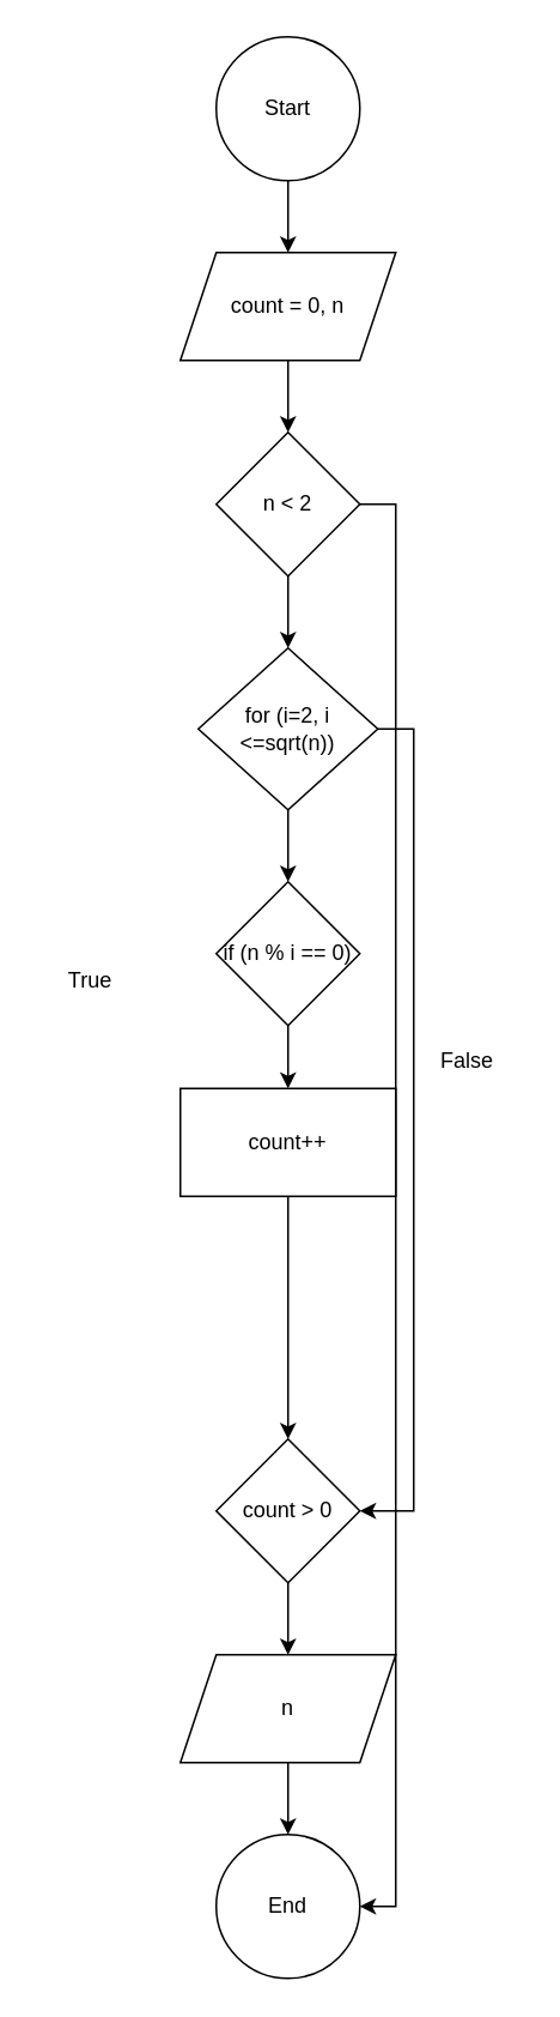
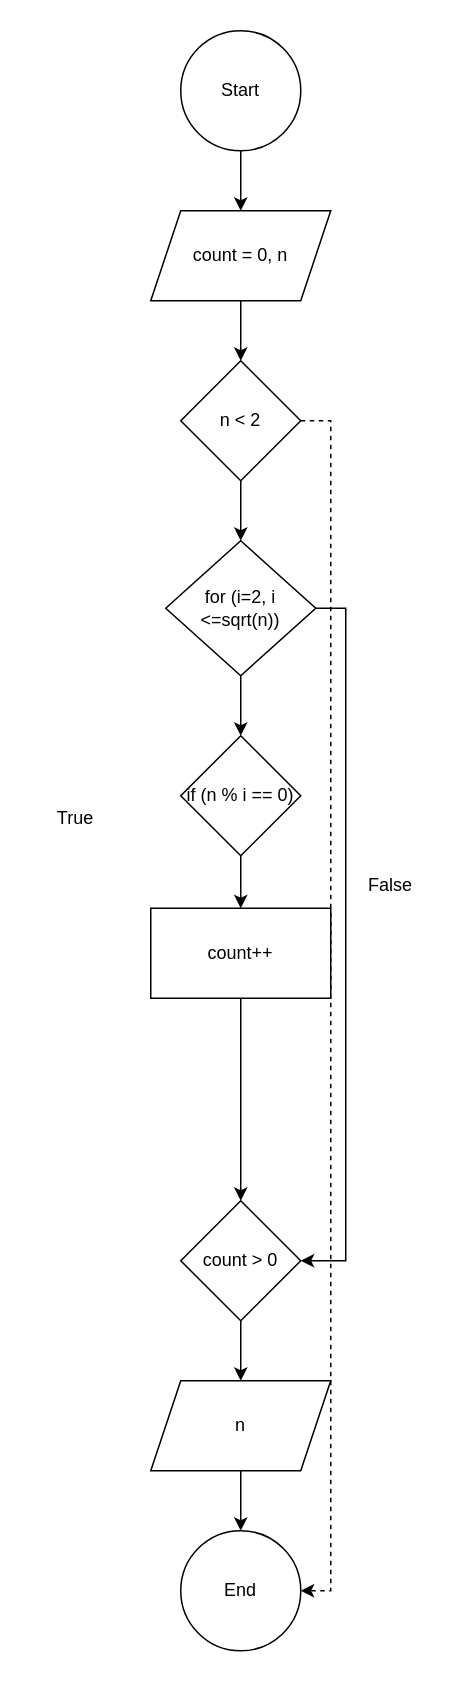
  <mxCell id="0" />
  <mxCell id="1" parent="0" />
  <mxCell id="2" style="edgeStyle=orthogonalEdgeStyle;rounded=0;orthogonalLoop=1;jettySize=auto;html=1;exitX=0.5;exitY=1;exitDx=0;exitDy=0;" edge="1" parent="1" source="3" target="6"><mxGeometry relative="1" as="geometry" /></mxCell>
  <mxCell id="3" value="Start" style="ellipse;whiteSpace=wrap;html=1;aspect=fixed;" parent="1" vertex="1"><mxGeometry x="120" width="80" height="80" as="geometry" y="20" /></mxCell>
  <mxCell id="4" value="End" style="ellipse;whiteSpace=wrap;html=1;aspect=fixed;" parent="1" vertex="1"><mxGeometry x="120" y="1020" width="80" height="80" as="geometry" /></mxCell>
  <mxCell id="5" style="edgeStyle=orthogonalEdgeStyle;rounded=0;orthogonalLoop=1;jettySize=auto;html=1;exitX=0.5;exitY=1;exitDx=0;exitDy=0;entryX=0.5;entryY=0;entryDx=0;entryDy=0;" edge="1" parent="1" source="18" target="9"><mxGeometry relative="1" as="geometry" /></mxCell>
  <mxCell id="6" value="count = 0, n" style="shape=parallelogram;perimeter=parallelogramPerimeter;whiteSpace=wrap;html=1;fixedSize=1;" parent="1" vertex="1"><mxGeometry x="100" y="140" width="120" height="60" as="geometry" /></mxCell>
  <mxCell id="7" style="edgeStyle=orthogonalEdgeStyle;rounded=0;orthogonalLoop=1;jettySize=auto;html=1;exitX=0.5;exitY=1;exitDx=0;exitDy=0;" edge="1" parent="1" source="9" target="11"><mxGeometry relative="1" as="geometry" /></mxCell>
  <mxCell id="8" style="edgeStyle=orthogonalEdgeStyle;rounded=0;orthogonalLoop=1;jettySize=auto;html=1;exitX=1;exitY=0.5;exitDx=0;exitDy=0;entryX=1;entryY=0.5;entryDx=0;entryDy=0;" edge="1" parent="1" source="9" target="15"><mxGeometry relative="1" as="geometry" /></mxCell>
  <mxCell id="9" value="for (i=2, i &amp;lt;=sqrt(n))" style="rhombus;whiteSpace=wrap;html=1;" vertex="1" parent="1"><mxGeometry x="110" y="360" width="100" height="90" as="geometry" /></mxCell>
  <mxCell id="10" style="edgeStyle=orthogonalEdgeStyle;rounded=0;orthogonalLoop=1;jettySize=auto;html=1;exitX=0.5;exitY=1;exitDx=0;exitDy=0;entryX=0.5;entryY=0;entryDx=0;entryDy=0;" edge="1" parent="1" source="11" target="13"><mxGeometry relative="1" as="geometry" /></mxCell>
  <mxCell id="11" value="if (n % i == 0)" style="rhombus;whiteSpace=wrap;html=1;" vertex="1" parent="1"><mxGeometry x="120" y="490" width="80" height="80" as="geometry" /></mxCell>
  <mxCell id="12" style="edgeStyle=orthogonalEdgeStyle;rounded=0;orthogonalLoop=1;jettySize=auto;html=1;exitX=0.5;exitY=1;exitDx=0;exitDy=0;" edge="1" parent="1" source="13" target="15"><mxGeometry relative="1" as="geometry" /></mxCell>
  <mxCell id="13" value="count++" style="rounded=0;whiteSpace=wrap;html=1;" vertex="1" parent="1"><mxGeometry x="100" y="605" width="120" height="60" as="geometry" /></mxCell>
  <mxCell id="14" style="edgeStyle=orthogonalEdgeStyle;rounded=0;orthogonalLoop=1;jettySize=auto;html=1;exitX=0.5;exitY=1;exitDx=0;exitDy=0;entryX=0.5;entryY=0;entryDx=0;entryDy=0;" edge="1" parent="1" source="15" target="20"><mxGeometry relative="1" as="geometry" /></mxCell>
  <mxCell id="15" value="count &amp;gt; 0" style="rhombus;whiteSpace=wrap;html=1;" vertex="1" parent="1"><mxGeometry x="120" y="800" width="80" height="80" as="geometry" /></mxCell>
  <mxCell id="16" value="" style="edgeStyle=orthogonalEdgeStyle;rounded=0;orthogonalLoop=1;jettySize=auto;html=1;exitX=0.5;exitY=1;exitDx=0;exitDy=0;entryX=0.5;entryY=0;entryDx=0;entryDy=0;" edge="1" parent="1" source="6" target="18"><mxGeometry relative="1" as="geometry"><mxPoint x="160" y="200" as="sourcePoint" /><mxPoint x="180" y="430" as="targetPoint" /></mxGeometry></mxCell>
- <mxCell id="17" style="edgeStyle=orthogonalEdgeStyle;rounded=0;orthogonalLoop=1;jettySize=auto;html=1;exitX=1;exitY=0.5;exitDx=0;exitDy=0;entryX=1;entryY=0.5;entryDx=0;entryDy=0;" edge="1" parent="1" source="18" target="4"><mxGeometry relative="1" as="geometry"><mxPoint x="270" y="1040" as="targetPoint" /></mxGeometry></mxCell>
+ <mxCell id="17" style="edgeStyle=orthogonalEdgeStyle;rounded=0;orthogonalLoop=1;jettySize=auto;html=1;exitX=1;exitY=0.5;exitDx=0;exitDy=0;entryX=1;entryY=0.5;entryDx=0;entryDy=0;dashed=1;" edge="1" parent="1" source="18" target="4"><mxGeometry relative="1" as="geometry"><mxPoint x="270" y="1040" as="targetPoint" /></mxGeometry></mxCell>
  <mxCell id="18" value="n &amp;lt; 2" style="rhombus;whiteSpace=wrap;html=1;" vertex="1" parent="1"><mxGeometry x="120" y="240" width="80" height="80" as="geometry" /></mxCell>
  <mxCell id="19" style="edgeStyle=orthogonalEdgeStyle;rounded=0;orthogonalLoop=1;jettySize=auto;html=1;exitX=0.5;exitY=1;exitDx=0;exitDy=0;entryX=0.5;entryY=0;entryDx=0;entryDy=0;" edge="1" parent="1" source="20" target="4"><mxGeometry relative="1" as="geometry" /></mxCell>
  <mxCell id="20" value="n" style="shape=parallelogram;perimeter=parallelogramPerimeter;whiteSpace=wrap;html=1;fixedSize=1;" vertex="1" parent="1"><mxGeometry x="100" y="920" width="120" height="60" as="geometry" /></mxCell>
  <mxCell id="21" value="True" style="text;html=1;align=center;verticalAlign=middle;whiteSpace=wrap;rounded=0;" vertex="1" parent="1"><mxGeometry x="20" y="530" width="60" height="30" as="geometry" /></mxCell>
  <mxCell id="22" value="False" style="text;html=1;align=center;verticalAlign=middle;whiteSpace=wrap;rounded=0;" vertex="1" parent="1"><mxGeometry x="230" y="575" width="60" height="30" as="geometry" /></mxCell>
